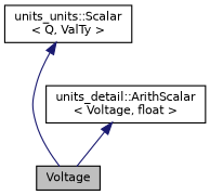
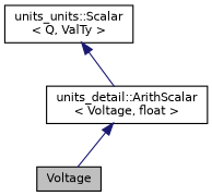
  digraph {
    node [color=black fillcolor=white fontname=Helvetica fontsize=10 shape=record style=filled]
    edge [color=midnightblue dir=back fontname=Helvetica fontsize=10 labelfontname=Helvetica labelfontsize=10 style=solid]
    n1 [fillcolor=grey75 fontcolor=black height=0.2 label=Voltage width=0.4]
    n2 [height=0.2 label="units_detail::ArithScalar\l\< Voltage, float \>" width=0.4]
    n3 [height=0.2 label="units_units::Scalar\l\< Q, ValTy \>" width=0.4]
    n2 -> n1
-   n3 -> n1
+   n3 -> n2
  }
